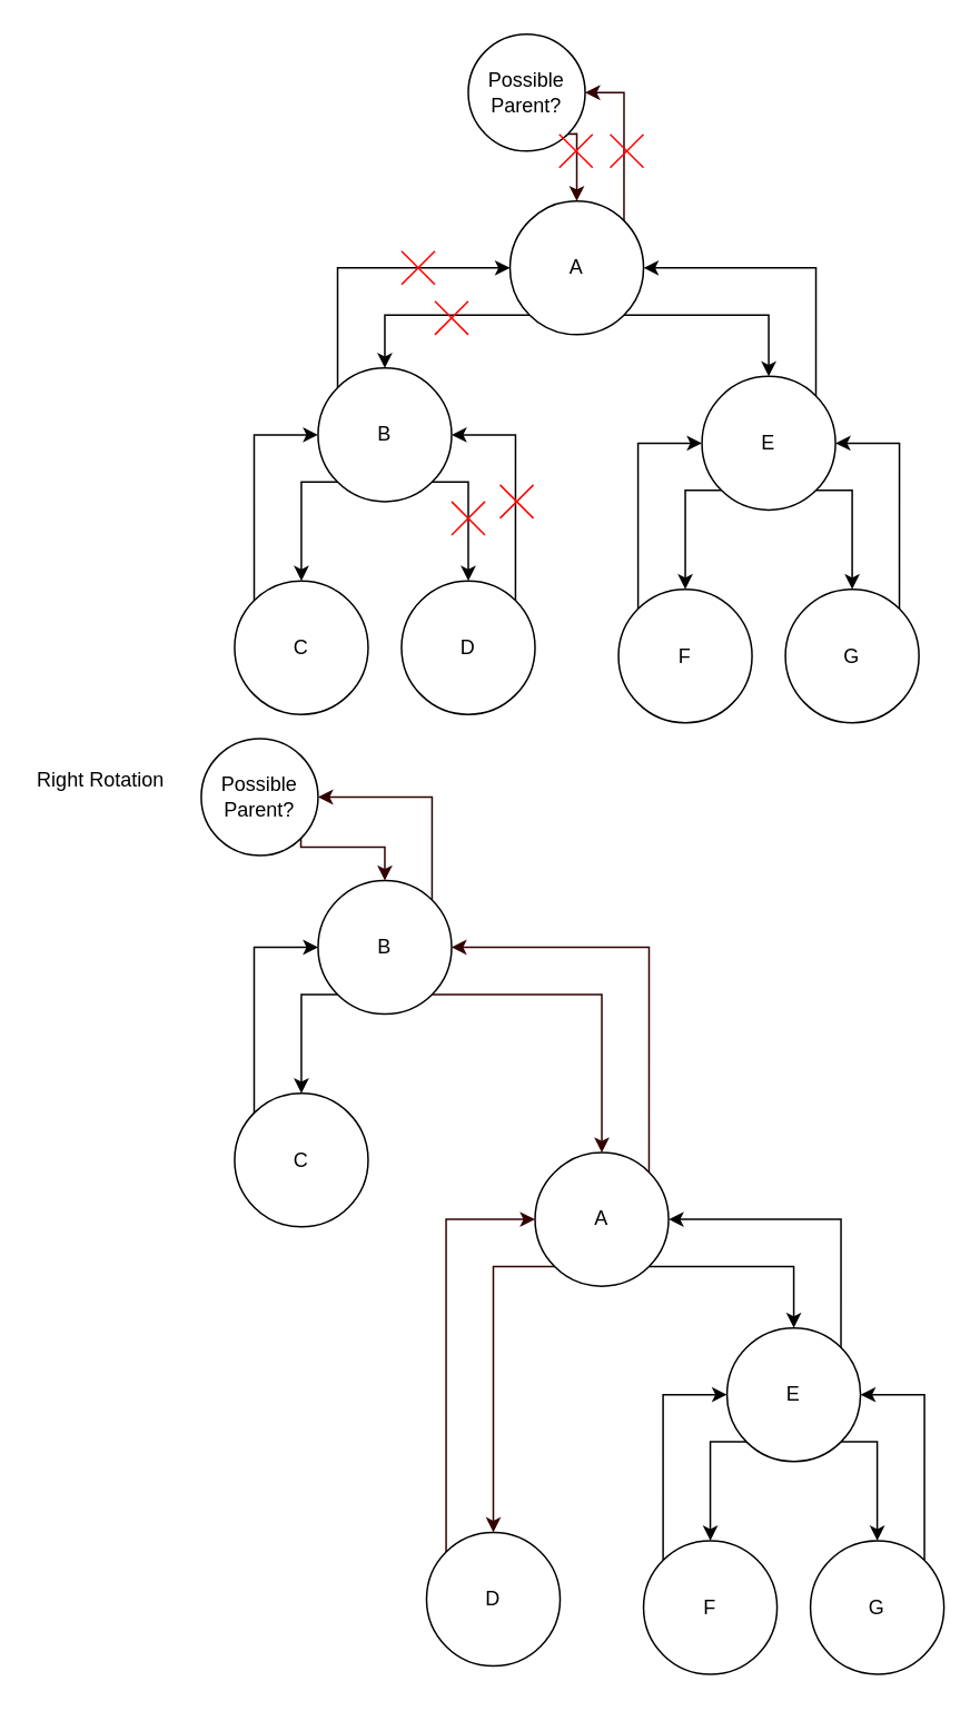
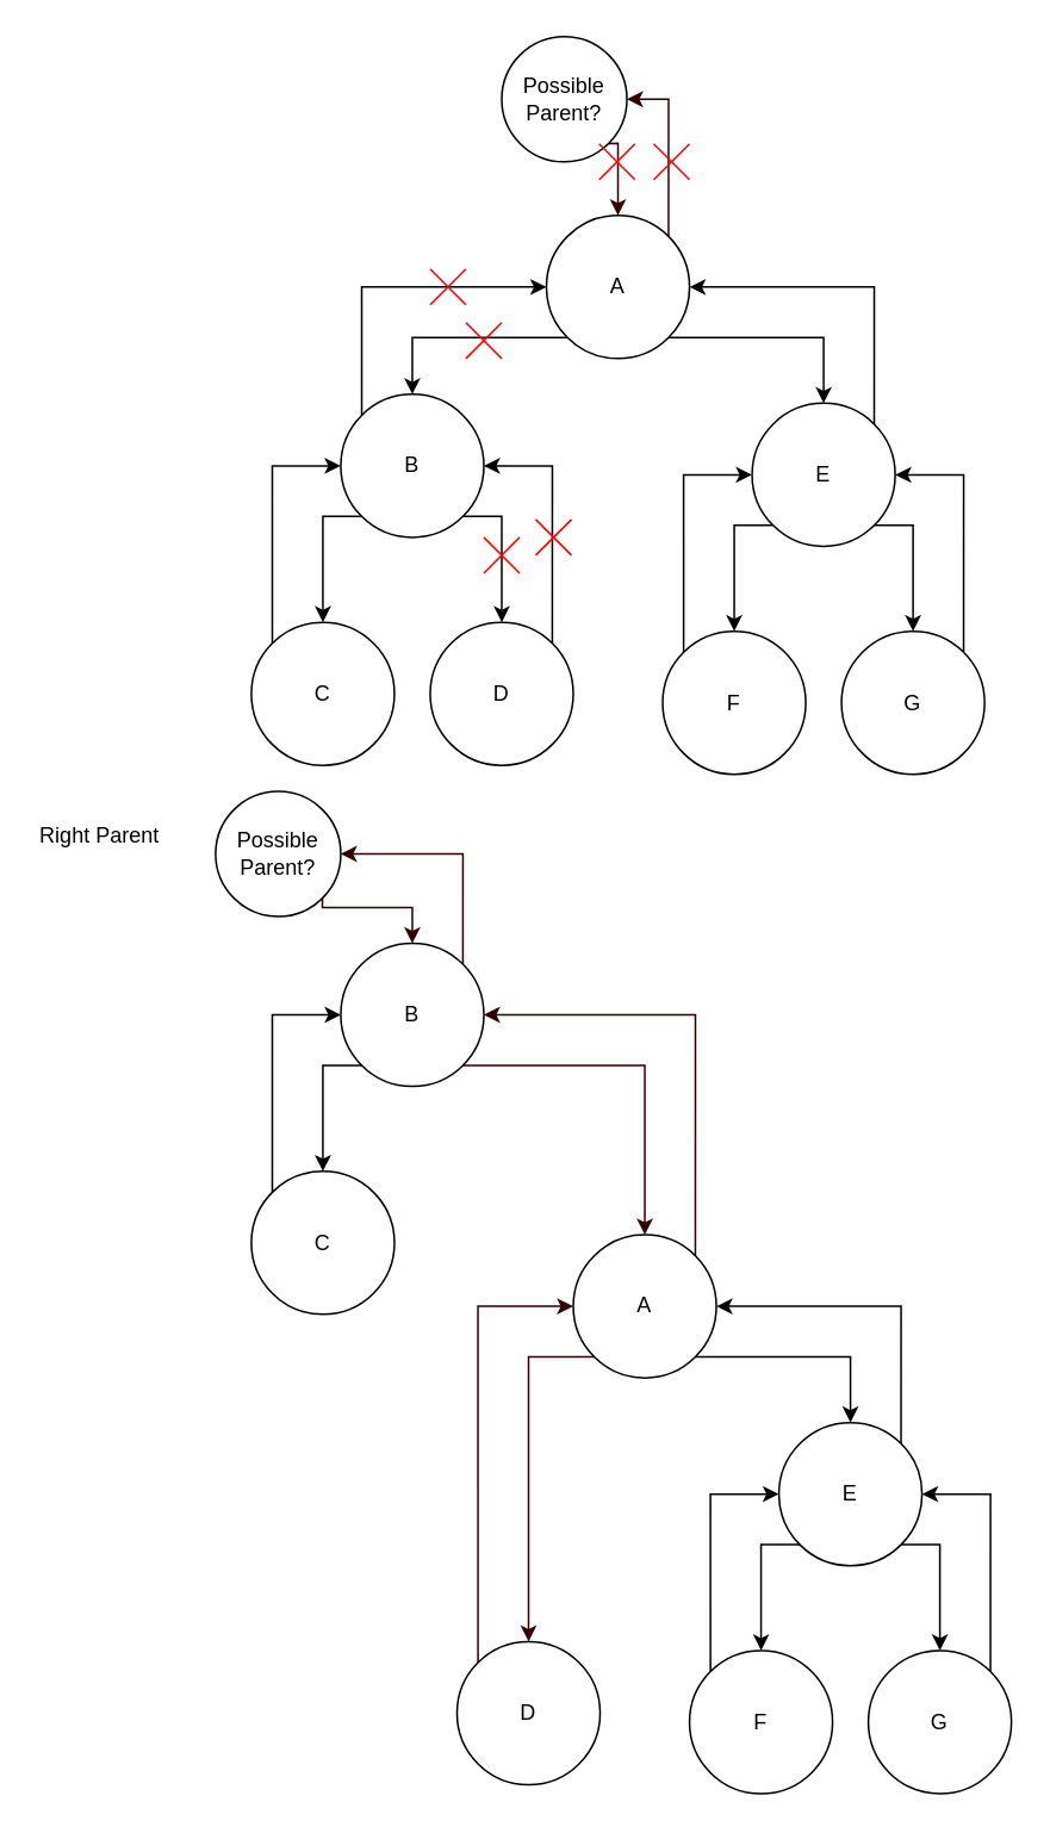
  <mxCell id="0" />
  <mxCell id="1" parent="0" />
  <mxCell id="2" style="edgeStyle=orthogonalEdgeStyle;rounded=0;orthogonalLoop=1;jettySize=auto;html=1;exitX=0;exitY=1;exitDx=0;exitDy=0;entryX=0.5;entryY=0;entryDx=0;entryDy=0;" edge="1" parent="1" source="5" target="9"><mxGeometry relative="1" as="geometry" /></mxCell>
  <mxCell id="3" style="edgeStyle=orthogonalEdgeStyle;rounded=0;orthogonalLoop=1;jettySize=auto;html=1;exitX=1;exitY=1;exitDx=0;exitDy=0;entryX=0.5;entryY=0;entryDx=0;entryDy=0;" edge="1" parent="1" source="5" target="17"><mxGeometry relative="1" as="geometry" /></mxCell>
  <mxCell id="4" style="edgeStyle=orthogonalEdgeStyle;rounded=0;orthogonalLoop=1;jettySize=auto;html=1;exitX=1;exitY=0;exitDx=0;exitDy=0;entryX=1;entryY=0.5;entryDx=0;entryDy=0;strokeColor=#330000;" edge="1" parent="1" source="5" target="36"><mxGeometry relative="1" as="geometry" /></mxCell>
  <mxCell id="5" value="A" style="ellipse;whiteSpace=wrap;html=1;aspect=fixed;" vertex="1" parent="1"><mxGeometry x="305" y="120" width="80" height="80" as="geometry" /></mxCell>
  <mxCell id="6" style="edgeStyle=orthogonalEdgeStyle;rounded=0;orthogonalLoop=1;jettySize=auto;html=1;exitX=1;exitY=1;exitDx=0;exitDy=0;entryX=0.5;entryY=0;entryDx=0;entryDy=0;" edge="1" parent="1" source="9" target="11"><mxGeometry relative="1" as="geometry"><Array as="points"><mxPoint x="280" y="288" /></Array></mxGeometry></mxCell>
  <mxCell id="7" style="edgeStyle=orthogonalEdgeStyle;rounded=0;orthogonalLoop=1;jettySize=auto;html=1;exitX=0;exitY=1;exitDx=0;exitDy=0;entryX=0.5;entryY=0;entryDx=0;entryDy=0;" edge="1" parent="1" source="9" target="13"><mxGeometry relative="1" as="geometry"><Array as="points"><mxPoint x="180" y="288" /></Array></mxGeometry></mxCell>
  <mxCell id="8" style="edgeStyle=orthogonalEdgeStyle;rounded=0;orthogonalLoop=1;jettySize=auto;html=1;exitX=0;exitY=0;exitDx=0;exitDy=0;entryX=0;entryY=0.5;entryDx=0;entryDy=0;" edge="1" parent="1" source="9" target="5"><mxGeometry relative="1" as="geometry"><Array as="points"><mxPoint x="202" y="160" /></Array></mxGeometry></mxCell>
  <mxCell id="9" value="B" style="ellipse;whiteSpace=wrap;html=1;aspect=fixed;" vertex="1" parent="1"><mxGeometry x="190" y="220" width="80" height="80" as="geometry" /></mxCell>
  <mxCell id="10" style="edgeStyle=orthogonalEdgeStyle;rounded=0;orthogonalLoop=1;jettySize=auto;html=1;exitX=1;exitY=0;exitDx=0;exitDy=0;entryX=1;entryY=0.5;entryDx=0;entryDy=0;" edge="1" parent="1" source="11" target="9"><mxGeometry relative="1" as="geometry" /></mxCell>
  <mxCell id="11" value="D" style="ellipse;whiteSpace=wrap;html=1;aspect=fixed;" vertex="1" parent="1"><mxGeometry x="240" y="347.5" width="80" height="80" as="geometry" /></mxCell>
  <mxCell id="12" style="edgeStyle=orthogonalEdgeStyle;rounded=0;orthogonalLoop=1;jettySize=auto;html=1;exitX=0;exitY=0;exitDx=0;exitDy=0;entryX=0;entryY=0.5;entryDx=0;entryDy=0;" edge="1" parent="1" source="13" target="9"><mxGeometry relative="1" as="geometry" /></mxCell>
  <mxCell id="13" value="C" style="ellipse;whiteSpace=wrap;html=1;aspect=fixed;" vertex="1" parent="1"><mxGeometry x="140" y="347.5" width="80" height="80" as="geometry" /></mxCell>
  <mxCell id="14" style="edgeStyle=orthogonalEdgeStyle;rounded=0;orthogonalLoop=1;jettySize=auto;html=1;exitX=0;exitY=1;exitDx=0;exitDy=0;entryX=0.5;entryY=0;entryDx=0;entryDy=0;" edge="1" parent="1" source="17" target="21"><mxGeometry relative="1" as="geometry"><Array as="points"><mxPoint x="410" y="293" /></Array></mxGeometry></mxCell>
  <mxCell id="15" style="edgeStyle=orthogonalEdgeStyle;rounded=0;orthogonalLoop=1;jettySize=auto;html=1;exitX=1;exitY=1;exitDx=0;exitDy=0;entryX=0.5;entryY=0;entryDx=0;entryDy=0;" edge="1" parent="1" source="17" target="19"><mxGeometry relative="1" as="geometry"><Array as="points"><mxPoint x="510" y="293" /></Array></mxGeometry></mxCell>
  <mxCell id="16" style="edgeStyle=orthogonalEdgeStyle;rounded=0;orthogonalLoop=1;jettySize=auto;html=1;exitX=1;exitY=0;exitDx=0;exitDy=0;entryX=1;entryY=0.5;entryDx=0;entryDy=0;" edge="1" parent="1" source="17" target="5"><mxGeometry relative="1" as="geometry"><Array as="points"><mxPoint x="488" y="160" /></Array></mxGeometry></mxCell>
  <mxCell id="17" value="E" style="ellipse;whiteSpace=wrap;html=1;aspect=fixed;" vertex="1" parent="1"><mxGeometry x="420" y="225" width="80" height="80" as="geometry" /></mxCell>
  <mxCell id="18" style="edgeStyle=orthogonalEdgeStyle;rounded=0;orthogonalLoop=1;jettySize=auto;html=1;exitX=1;exitY=0;exitDx=0;exitDy=0;entryX=1;entryY=0.5;entryDx=0;entryDy=0;" edge="1" parent="1" source="19" target="17"><mxGeometry relative="1" as="geometry" /></mxCell>
  <mxCell id="19" value="G" style="ellipse;whiteSpace=wrap;html=1;aspect=fixed;" vertex="1" parent="1"><mxGeometry x="470" y="352.5" width="80" height="80" as="geometry" /></mxCell>
  <mxCell id="20" style="edgeStyle=orthogonalEdgeStyle;rounded=0;orthogonalLoop=1;jettySize=auto;html=1;exitX=0;exitY=0;exitDx=0;exitDy=0;entryX=0;entryY=0.5;entryDx=0;entryDy=0;" edge="1" parent="1" source="21" target="17"><mxGeometry relative="1" as="geometry" /></mxCell>
  <mxCell id="21" value="F" style="ellipse;whiteSpace=wrap;html=1;aspect=fixed;" vertex="1" parent="1"><mxGeometry x="370" y="352.5" width="80" height="80" as="geometry" /></mxCell>
- <mxCell id="22" value="Right Rotation" style="text;html=1;resizable=0;points=[];autosize=1;align=left;verticalAlign=top;spacingTop=-4;" vertex="1" parent="1"><mxGeometry x="20" y="457" width="90" height="20" as="geometry" /></mxCell>
+ <mxCell id="22" value="Right Parent" style="text;html=1;resizable=0;points=[];autosize=1;align=left;verticalAlign=top;spacingTop=-4;" vertex="1" parent="1"><mxGeometry x="20" y="457" width="90" height="20" as="geometry" /></mxCell>
  <mxCell id="23" value="" style="group" vertex="1" connectable="0" parent="1"><mxGeometry x="299" y="290" width="20" height="20" as="geometry" /></mxCell>
  <mxCell id="24" value="" style="endArrow=none;html=1;fillColor=#f8cecc;strokeColor=#FF0000;" edge="1" parent="23"><mxGeometry width="50" height="50" relative="1" as="geometry"><mxPoint x="20" as="sourcePoint" /><mxPoint y="20" as="targetPoint" /></mxGeometry></mxCell>
  <mxCell id="25" value="" style="endArrow=none;html=1;fillColor=#f8cecc;strokeColor=#FF0000;" edge="1" parent="23"><mxGeometry width="50" height="50" relative="1" as="geometry"><mxPoint as="sourcePoint" /><mxPoint x="20" y="20" as="targetPoint" /><Array as="points" /></mxGeometry></mxCell>
  <mxCell id="26" value="" style="group" vertex="1" connectable="0" parent="1"><mxGeometry x="270" y="300" width="20" height="20" as="geometry" /></mxCell>
  <mxCell id="27" value="" style="endArrow=none;html=1;fillColor=#f8cecc;strokeColor=#FF0000;" edge="1" parent="26"><mxGeometry width="50" height="50" relative="1" as="geometry"><mxPoint x="20" as="sourcePoint" /><mxPoint y="20" as="targetPoint" /></mxGeometry></mxCell>
  <mxCell id="28" value="" style="endArrow=none;html=1;fillColor=#f8cecc;strokeColor=#FF0000;" edge="1" parent="26"><mxGeometry width="50" height="50" relative="1" as="geometry"><mxPoint as="sourcePoint" /><mxPoint x="20" y="20" as="targetPoint" /><Array as="points" /></mxGeometry></mxCell>
  <mxCell id="29" value="" style="group" vertex="1" connectable="0" parent="1"><mxGeometry x="260" y="180" width="20" height="20" as="geometry" /></mxCell>
  <mxCell id="30" value="" style="endArrow=none;html=1;fillColor=#f8cecc;strokeColor=#FF0000;" edge="1" parent="29"><mxGeometry width="50" height="50" relative="1" as="geometry"><mxPoint x="20" as="sourcePoint" /><mxPoint y="20" as="targetPoint" /></mxGeometry></mxCell>
  <mxCell id="31" value="" style="endArrow=none;html=1;fillColor=#f8cecc;strokeColor=#FF0000;" edge="1" parent="29"><mxGeometry width="50" height="50" relative="1" as="geometry"><mxPoint as="sourcePoint" /><mxPoint x="20" y="20" as="targetPoint" /><Array as="points" /></mxGeometry></mxCell>
  <mxCell id="32" value="" style="group" vertex="1" connectable="0" parent="1"><mxGeometry x="240" y="150" width="20" height="20" as="geometry" /></mxCell>
  <mxCell id="33" value="" style="endArrow=none;html=1;fillColor=#f8cecc;strokeColor=#FF0000;" edge="1" parent="32"><mxGeometry width="50" height="50" relative="1" as="geometry"><mxPoint x="20" as="sourcePoint" /><mxPoint y="20" as="targetPoint" /></mxGeometry></mxCell>
  <mxCell id="34" value="" style="endArrow=none;html=1;fillColor=#f8cecc;strokeColor=#FF0000;" edge="1" parent="32"><mxGeometry width="50" height="50" relative="1" as="geometry"><mxPoint as="sourcePoint" /><mxPoint x="20" y="20" as="targetPoint" /><Array as="points" /></mxGeometry></mxCell>
  <mxCell id="35" style="edgeStyle=orthogonalEdgeStyle;rounded=0;orthogonalLoop=1;jettySize=auto;html=1;exitX=1;exitY=1;exitDx=0;exitDy=0;entryX=0.5;entryY=0;entryDx=0;entryDy=0;strokeColor=#330000;" edge="1" parent="1" source="36" target="5"><mxGeometry relative="1" as="geometry"><Array as="points"><mxPoint x="345" y="80" /></Array></mxGeometry></mxCell>
  <mxCell id="36" value="Possible Parent?" style="ellipse;whiteSpace=wrap;html=1;aspect=fixed;" vertex="1" parent="1"><mxGeometry x="280" y="20" width="70" height="70" as="geometry" /></mxCell>
  <mxCell id="37" value="" style="group" vertex="1" connectable="0" parent="1"><mxGeometry x="365" y="80" width="20" height="20" as="geometry" /></mxCell>
  <mxCell id="38" value="" style="endArrow=none;html=1;fillColor=#f8cecc;strokeColor=#FF0000;" edge="1" parent="37"><mxGeometry width="50" height="50" relative="1" as="geometry"><mxPoint x="20" as="sourcePoint" /><mxPoint y="20" as="targetPoint" /></mxGeometry></mxCell>
  <mxCell id="39" value="" style="endArrow=none;html=1;fillColor=#f8cecc;strokeColor=#FF0000;" edge="1" parent="37"><mxGeometry width="50" height="50" relative="1" as="geometry"><mxPoint as="sourcePoint" /><mxPoint x="20" y="20" as="targetPoint" /><Array as="points" /></mxGeometry></mxCell>
  <mxCell id="40" value="" style="group" vertex="1" connectable="0" parent="1"><mxGeometry x="334.5" y="80" width="20" height="20" as="geometry" /></mxCell>
  <mxCell id="41" value="" style="endArrow=none;html=1;fillColor=#f8cecc;strokeColor=#FF0000;" edge="1" parent="40"><mxGeometry width="50" height="50" relative="1" as="geometry"><mxPoint x="20" as="sourcePoint" /><mxPoint y="20" as="targetPoint" /></mxGeometry></mxCell>
  <mxCell id="42" value="" style="endArrow=none;html=1;fillColor=#f8cecc;strokeColor=#FF0000;" edge="1" parent="40"><mxGeometry width="50" height="50" relative="1" as="geometry"><mxPoint as="sourcePoint" /><mxPoint x="20" y="20" as="targetPoint" /><Array as="points" /></mxGeometry></mxCell>
  <mxCell id="43" style="edgeStyle=orthogonalEdgeStyle;rounded=0;orthogonalLoop=1;jettySize=auto;html=1;exitX=1;exitY=1;exitDx=0;exitDy=0;entryX=0.5;entryY=0;entryDx=0;entryDy=0;" edge="1" parent="1" source="46" target="58"><mxGeometry relative="1" as="geometry" /></mxCell>
  <mxCell id="44" style="edgeStyle=orthogonalEdgeStyle;rounded=0;orthogonalLoop=1;jettySize=auto;html=1;exitX=0;exitY=1;exitDx=0;exitDy=0;entryX=0.5;entryY=0;entryDx=0;entryDy=0;strokeColor=#330000;" edge="1" parent="1" source="46" target="52"><mxGeometry relative="1" as="geometry"><Array as="points"><mxPoint x="295" y="759" /></Array></mxGeometry></mxCell>
  <mxCell id="45" style="edgeStyle=orthogonalEdgeStyle;rounded=0;orthogonalLoop=1;jettySize=auto;html=1;exitX=1;exitY=0;exitDx=0;exitDy=0;entryX=1;entryY=0.5;entryDx=0;entryDy=0;strokeColor=#330000;" edge="1" parent="1" source="46" target="50"><mxGeometry relative="1" as="geometry"><Array as="points"><mxPoint x="388" y="567" /></Array></mxGeometry></mxCell>
  <mxCell id="46" value="A" style="ellipse;whiteSpace=wrap;html=1;aspect=fixed;" vertex="1" parent="1"><mxGeometry x="320" y="690" width="80" height="80" as="geometry" /></mxCell>
  <mxCell id="47" style="edgeStyle=orthogonalEdgeStyle;rounded=0;orthogonalLoop=1;jettySize=auto;html=1;exitX=0;exitY=1;exitDx=0;exitDy=0;entryX=0.5;entryY=0;entryDx=0;entryDy=0;" edge="1" parent="1" source="50" target="54"><mxGeometry relative="1" as="geometry"><Array as="points"><mxPoint x="180" y="595" /></Array></mxGeometry></mxCell>
  <mxCell id="48" style="edgeStyle=orthogonalEdgeStyle;rounded=0;orthogonalLoop=1;jettySize=auto;html=1;exitX=1;exitY=1;exitDx=0;exitDy=0;entryX=0.5;entryY=0;entryDx=0;entryDy=0;strokeColor=#330000;" edge="1" parent="1" source="50" target="46"><mxGeometry relative="1" as="geometry" /></mxCell>
  <mxCell id="49" style="edgeStyle=orthogonalEdgeStyle;rounded=0;orthogonalLoop=1;jettySize=auto;html=1;exitX=1;exitY=0;exitDx=0;exitDy=0;entryX=1;entryY=0.5;entryDx=0;entryDy=0;strokeColor=#330000;" edge="1" parent="1" source="50" target="64"><mxGeometry relative="1" as="geometry" /></mxCell>
  <mxCell id="50" value="B" style="ellipse;whiteSpace=wrap;html=1;aspect=fixed;" vertex="1" parent="1"><mxGeometry x="190" y="527" width="80" height="80" as="geometry" /></mxCell>
  <mxCell id="51" style="edgeStyle=orthogonalEdgeStyle;rounded=0;orthogonalLoop=1;jettySize=auto;html=1;exitX=0;exitY=0;exitDx=0;exitDy=0;entryX=0;entryY=0.5;entryDx=0;entryDy=0;strokeColor=#330000;" edge="1" parent="1" source="52" target="46"><mxGeometry relative="1" as="geometry" /></mxCell>
  <mxCell id="52" value="D" style="ellipse;whiteSpace=wrap;html=1;aspect=fixed;" vertex="1" parent="1"><mxGeometry x="255" y="917.5" width="80" height="80" as="geometry" /></mxCell>
  <mxCell id="53" style="edgeStyle=orthogonalEdgeStyle;rounded=0;orthogonalLoop=1;jettySize=auto;html=1;exitX=0;exitY=0;exitDx=0;exitDy=0;entryX=0;entryY=0.5;entryDx=0;entryDy=0;" edge="1" parent="1" source="54" target="50"><mxGeometry relative="1" as="geometry" /></mxCell>
  <mxCell id="54" value="C" style="ellipse;whiteSpace=wrap;html=1;aspect=fixed;" vertex="1" parent="1"><mxGeometry x="140" y="654.5" width="80" height="80" as="geometry" /></mxCell>
  <mxCell id="55" style="edgeStyle=orthogonalEdgeStyle;rounded=0;orthogonalLoop=1;jettySize=auto;html=1;exitX=0;exitY=1;exitDx=0;exitDy=0;entryX=0.5;entryY=0;entryDx=0;entryDy=0;" edge="1" parent="1" source="58" target="62"><mxGeometry relative="1" as="geometry"><Array as="points"><mxPoint x="425" y="863" /></Array></mxGeometry></mxCell>
  <mxCell id="56" style="edgeStyle=orthogonalEdgeStyle;rounded=0;orthogonalLoop=1;jettySize=auto;html=1;exitX=1;exitY=1;exitDx=0;exitDy=0;entryX=0.5;entryY=0;entryDx=0;entryDy=0;" edge="1" parent="1" source="58" target="60"><mxGeometry relative="1" as="geometry"><Array as="points"><mxPoint x="525" y="863" /></Array></mxGeometry></mxCell>
  <mxCell id="57" style="edgeStyle=orthogonalEdgeStyle;rounded=0;orthogonalLoop=1;jettySize=auto;html=1;exitX=1;exitY=0;exitDx=0;exitDy=0;entryX=1;entryY=0.5;entryDx=0;entryDy=0;" edge="1" parent="1" source="58" target="46"><mxGeometry relative="1" as="geometry"><Array as="points"><mxPoint x="503" y="730" /></Array></mxGeometry></mxCell>
  <mxCell id="58" value="E" style="ellipse;whiteSpace=wrap;html=1;aspect=fixed;" vertex="1" parent="1"><mxGeometry x="435" y="795" width="80" height="80" as="geometry" /></mxCell>
  <mxCell id="59" style="edgeStyle=orthogonalEdgeStyle;rounded=0;orthogonalLoop=1;jettySize=auto;html=1;exitX=1;exitY=0;exitDx=0;exitDy=0;entryX=1;entryY=0.5;entryDx=0;entryDy=0;" edge="1" parent="1" source="60" target="58"><mxGeometry relative="1" as="geometry" /></mxCell>
  <mxCell id="60" value="G" style="ellipse;whiteSpace=wrap;html=1;aspect=fixed;" vertex="1" parent="1"><mxGeometry x="485" y="922.5" width="80" height="80" as="geometry" /></mxCell>
  <mxCell id="61" style="edgeStyle=orthogonalEdgeStyle;rounded=0;orthogonalLoop=1;jettySize=auto;html=1;exitX=0;exitY=0;exitDx=0;exitDy=0;entryX=0;entryY=0.5;entryDx=0;entryDy=0;" edge="1" parent="1" source="62" target="58"><mxGeometry relative="1" as="geometry" /></mxCell>
  <mxCell id="62" value="F" style="ellipse;whiteSpace=wrap;html=1;aspect=fixed;" vertex="1" parent="1"><mxGeometry x="385" y="922.5" width="80" height="80" as="geometry" /></mxCell>
  <mxCell id="63" style="edgeStyle=orthogonalEdgeStyle;rounded=0;orthogonalLoop=1;jettySize=auto;html=1;exitX=1;exitY=1;exitDx=0;exitDy=0;entryX=0.5;entryY=0;entryDx=0;entryDy=0;strokeColor=#330000;" edge="1" parent="1" source="64" target="50"><mxGeometry relative="1" as="geometry"><Array as="points"><mxPoint x="180" y="507" /><mxPoint x="230" y="507" /></Array></mxGeometry></mxCell>
  <mxCell id="64" value="Possible Parent?" style="ellipse;whiteSpace=wrap;html=1;aspect=fixed;" vertex="1" parent="1"><mxGeometry x="120" y="442" width="70" height="70" as="geometry" /></mxCell>
